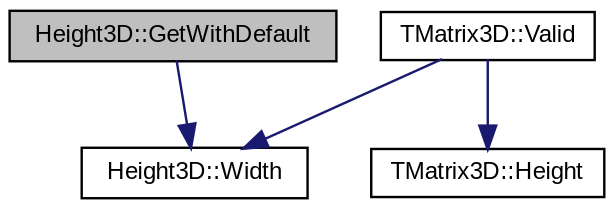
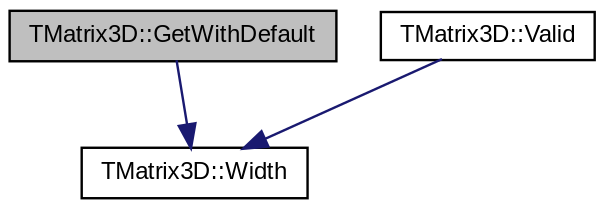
  digraph {
    fontname="Liberation Sans"
    rankdir=TB
    node [color=black fillcolor=white fontname="Liberation Sans" fontsize=10 shape=record style=filled]
    edge [color=midnightblue fontname="Liberation Sans" fontsize=10 labelfontname=Helvetica labelfontsize=10 style=solid]
-   n1 [fillcolor=grey75 fontcolor=black height=0.2 label="Height3D::GetWithDefault" width=0.4]
-   n2 [height=0.2 label="Height3D::Width" width=0.4]
+   n1 [fillcolor=grey75 fontcolor=black height=0.2 label="TMatrix3D::GetWithDefault" width=0.4]
+   n2 [height=0.2 label="TMatrix3D::Width" width=0.4]
    n3 [height=0.2 label="TMatrix3D::Valid" width=0.4]
-   n4 [height=0.2 label="TMatrix3D::Height" width=0.4]
    n1 -> n2
    n3 -> n2
-   n3 -> n4
  }
